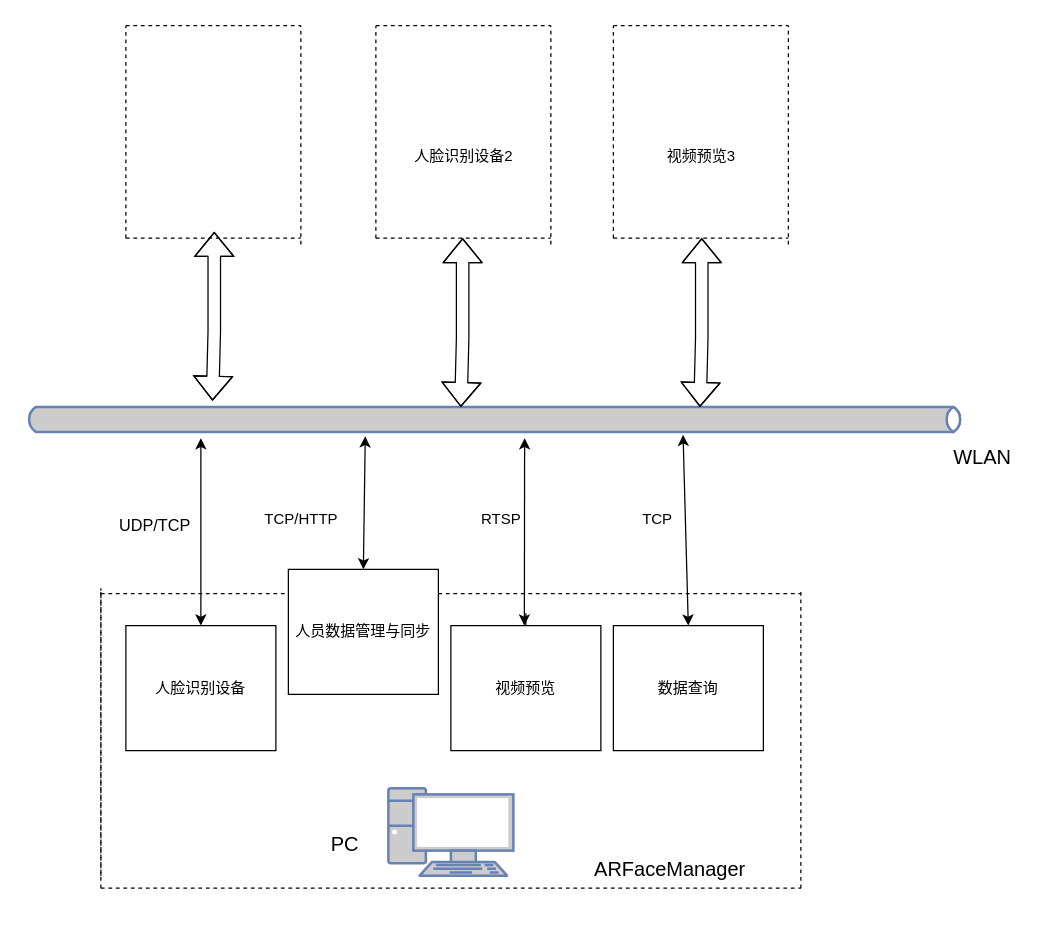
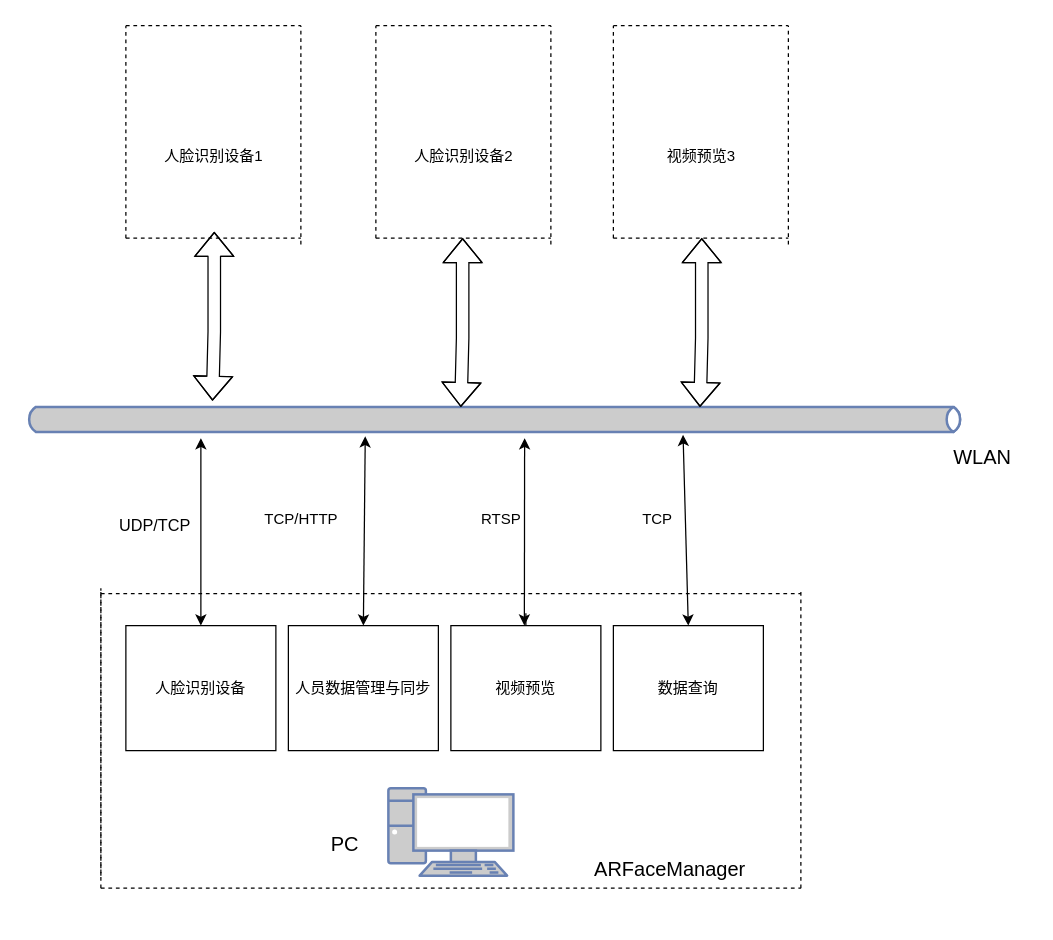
  <mxCell id="0" />
  <mxCell id="1" parent="0" />
  <mxCell id="2" value="" style="html=1;fillColor=#CCCCCC;strokeColor=#6881B3;gradientColor=none;gradientDirection=north;strokeWidth=2;shape=mxgraph.networks.bus;gradientColor=none;gradientDirection=north;fontColor=#ffffff;perimeter=backbonePerimeter;backboneSize=20;" vertex="1" parent="1"><mxGeometry x="20" y="320" width="750" height="30" as="geometry" /></mxCell>
  <mxCell id="3" value="" style="fontColor=#0066CC;verticalAlign=top;verticalLabelPosition=bottom;labelPosition=center;align=center;html=1;outlineConnect=0;fillColor=#CCCCCC;strokeColor=#6881B3;gradientColor=none;gradientDirection=north;strokeWidth=2;shape=mxgraph.networks.pc;" vertex="1" parent="1"><mxGeometry x="310" y="630" width="100" height="70" as="geometry" /></mxCell>
  <mxCell id="4" value="&lt;div style=&quot;font-size: 16px;&quot;&gt;&lt;font style=&quot;font-size: 16px;&quot;&gt;ARFaceManager&lt;/font&gt;&lt;/div&gt;&lt;div style=&quot;font-size: 16px;&quot;&gt;&lt;font style=&quot;font-size: 16px;&quot;&gt;&lt;br&gt;&lt;/font&gt;&lt;/div&gt;" style="text;html=1;align=center;verticalAlign=middle;resizable=0;points=[];autosize=1;strokeColor=none;fillColor=none;" vertex="1" parent="1"><mxGeometry x="465" y="680" width="140" height="50" as="geometry" /></mxCell>
  <mxCell id="5" value="&lt;div style=&quot;font-size: 13px;&quot;&gt;&lt;font style=&quot;font-size: 16px;&quot;&gt;WLAN&lt;/font&gt;&lt;/div&gt;" style="text;html=1;align=center;verticalAlign=middle;resizable=0;points=[];autosize=1;strokeColor=none;fillColor=none;" vertex="1" parent="1"><mxGeometry x="750" y="350" width="70" height="30" as="geometry" /></mxCell>
  <mxCell id="6" value="" style="endArrow=none;dashed=1;html=1;rounded=0;" edge="1" parent="1"><mxGeometry width="50" height="50" relative="1" as="geometry"><mxPoint x="80" y="474.41" as="sourcePoint" /><mxPoint x="640" y="474.41" as="targetPoint" /><Array as="points" /></mxGeometry></mxCell>
  <mxCell id="7" value="" style="endArrow=none;dashed=1;html=1;rounded=0;" edge="1" parent="1"><mxGeometry width="50" height="50" relative="1" as="geometry"><mxPoint x="80" y="700" as="sourcePoint" /><mxPoint x="80" y="470" as="targetPoint" /></mxGeometry></mxCell>
  <mxCell id="8" value="" style="endArrow=none;dashed=1;html=1;rounded=0;" edge="1" parent="1"><mxGeometry width="50" height="50" relative="1" as="geometry"><mxPoint x="80" y="710" as="sourcePoint" /><mxPoint x="80" y="470" as="targetPoint" /></mxGeometry></mxCell>
  <mxCell id="9" value="" style="endArrow=none;dashed=1;html=1;rounded=0;" edge="1" parent="1"><mxGeometry width="50" height="50" relative="1" as="geometry"><mxPoint x="80" y="710" as="sourcePoint" /><mxPoint x="640" y="710" as="targetPoint" /></mxGeometry></mxCell>
  <mxCell id="10" value="" style="endArrow=none;dashed=1;html=1;rounded=0;" edge="1" parent="1"><mxGeometry width="50" height="50" relative="1" as="geometry"><mxPoint x="640" y="710" as="sourcePoint" /><mxPoint x="640" y="470" as="targetPoint" /></mxGeometry></mxCell>
  <mxCell id="11" value="&lt;div style=&quot;font-size: 13px;&quot;&gt;&lt;font style=&quot;font-size: 16px;&quot;&gt;PC&lt;/font&gt;&lt;/div&gt;" style="text;html=1;align=center;verticalAlign=middle;resizable=0;points=[];autosize=1;strokeColor=none;fillColor=none;" vertex="1" parent="1"><mxGeometry x="250" y="660" width="50" height="30" as="geometry" /></mxCell>
  <mxCell id="12" value="" style="endArrow=none;dashed=1;html=1;rounded=0;" edge="1" parent="1"><mxGeometry width="50" height="50" relative="1" as="geometry"><mxPoint x="100" y="190" as="sourcePoint" /><mxPoint x="100" y="20" as="targetPoint" /></mxGeometry></mxCell>
  <mxCell id="13" value="&lt;div&gt;人脸识别设备&lt;/div&gt;" style="whiteSpace=wrap;html=1;align=center;verticalAlign=middle;treeFolding=1;treeMoving=1;newEdgeStyle={&quot;edgeStyle&quot;:&quot;elbowEdgeStyle&quot;,&quot;startArrow&quot;:&quot;none&quot;,&quot;endArrow&quot;:&quot;none&quot;};flipH=1;" vertex="1" parent="1"><mxGeometry x="100" y="500" width="120" height="100" as="geometry" /></mxCell>
  <mxCell id="14" value="" style="endArrow=classic;startArrow=classic;html=1;rounded=0;" edge="1" parent="1"><mxGeometry width="50" height="50" relative="1" as="geometry"><mxPoint x="160" y="500" as="sourcePoint" /><mxPoint x="160" y="350" as="targetPoint" /></mxGeometry></mxCell>
  <mxCell id="15" value="UDP/TCP" style="edgeLabel;html=1;align=center;verticalAlign=middle;resizable=0;points=[];fontSize=13;" vertex="1" connectable="0" parent="14"><mxGeometry x="0.243" y="-2" relative="1" as="geometry"><mxPoint x="-40" y="12" as="offset" /></mxGeometry></mxCell>
- <mxCell id="16" value="&lt;div&gt;人员数据管理与同步&lt;/div&gt;" style="whiteSpace=wrap;html=1;align=center;verticalAlign=middle;treeFolding=1;treeMoving=1;newEdgeStyle={&quot;edgeStyle&quot;:&quot;elbowEdgeStyle&quot;,&quot;startArrow&quot;:&quot;none&quot;,&quot;endArrow&quot;:&quot;none&quot;};flipH=1;" vertex="1" parent="1"><mxGeometry x="230" y="455" width="120" height="100" as="geometry" /></mxCell>
+ <mxCell id="16" value="&lt;div&gt;人员数据管理与同步&lt;/div&gt;" style="whiteSpace=wrap;html=1;align=center;verticalAlign=middle;treeFolding=1;treeMoving=1;newEdgeStyle={&quot;edgeStyle&quot;:&quot;elbowEdgeStyle&quot;,&quot;startArrow&quot;:&quot;none&quot;,&quot;endArrow&quot;:&quot;none&quot;};flipH=1;" vertex="1" parent="1"><mxGeometry x="230" y="500" width="120" height="100" as="geometry" /></mxCell>
  <mxCell id="17" value="&lt;div&gt;数据查询&lt;/div&gt;" style="whiteSpace=wrap;html=1;align=center;verticalAlign=middle;treeFolding=1;treeMoving=1;newEdgeStyle={&quot;edgeStyle&quot;:&quot;elbowEdgeStyle&quot;,&quot;startArrow&quot;:&quot;none&quot;,&quot;endArrow&quot;:&quot;none&quot;};flipH=1;" vertex="1" parent="1"><mxGeometry x="490" y="500" width="120" height="100" as="geometry" /></mxCell>
  <mxCell id="18" style="edgeStyle=elbowEdgeStyle;rounded=0;orthogonalLoop=1;jettySize=auto;html=1;startArrow=none;endArrow=none;" edge="1" parent="1" source="19"><mxGeometry relative="1" as="geometry"><mxPoint x="420" y="490" as="targetPoint" /></mxGeometry></mxCell>
  <mxCell id="19" value="&lt;div&gt;视频预览&lt;/div&gt;" style="whiteSpace=wrap;html=1;align=center;verticalAlign=middle;treeFolding=1;treeMoving=1;newEdgeStyle={&quot;edgeStyle&quot;:&quot;elbowEdgeStyle&quot;,&quot;startArrow&quot;:&quot;none&quot;,&quot;endArrow&quot;:&quot;none&quot;};flipH=1;" vertex="1" parent="1"><mxGeometry x="360" y="500" width="120" height="100" as="geometry" /></mxCell>
  <mxCell id="20" value="" style="endArrow=classic;startArrow=classic;html=1;rounded=0;entryX=0.362;entryY=0.951;entryDx=0;entryDy=0;entryPerimeter=0;exitX=0.5;exitY=0;exitDx=0;exitDy=0;" edge="1" parent="1" source="16" target="2"><mxGeometry width="50" height="50" relative="1" as="geometry"><mxPoint x="301.5" y="460" as="sourcePoint" /><mxPoint x="251.5" y="410" as="targetPoint" /></mxGeometry></mxCell>
  <mxCell id="21" value="&lt;div&gt;TCP/HTTP&lt;/div&gt;" style="text;html=1;align=center;verticalAlign=middle;resizable=0;points=[];autosize=1;strokeColor=none;fillColor=none;" vertex="1" parent="1"><mxGeometry x="200" y="400" width="80" height="30" as="geometry" /></mxCell>
  <mxCell id="22" value="" style="endArrow=classic;startArrow=classic;html=1;rounded=0;exitX=0.434;exitY=-0.032;exitDx=0;exitDy=0;exitPerimeter=0;entryX=0.532;entryY=1;entryDx=0;entryDy=0;entryPerimeter=0;" edge="1" parent="1" target="2"><mxGeometry width="50" height="50" relative="1" as="geometry"><mxPoint x="418.8" y="500" as="sourcePoint" /><mxPoint x="420.12" y="390" as="targetPoint" /></mxGeometry></mxCell>
  <mxCell id="23" value="RTSP" style="text;html=1;align=center;verticalAlign=middle;resizable=0;points=[];autosize=1;strokeColor=none;fillColor=none;" vertex="1" parent="1"><mxGeometry x="370" y="400" width="60" height="30" as="geometry" /></mxCell>
  <mxCell id="24" value="" style="endArrow=classic;startArrow=classic;html=1;rounded=0;entryX=0.701;entryY=0.912;entryDx=0;entryDy=0;entryPerimeter=0;" edge="1" parent="1" target="2"><mxGeometry width="50" height="50" relative="1" as="geometry"><mxPoint x="549.946" y="500" as="sourcePoint" /><mxPoint x="220" y="350" as="targetPoint" /></mxGeometry></mxCell>
  <mxCell id="25" value="&lt;div&gt;TCP&lt;/div&gt;" style="text;html=1;align=center;verticalAlign=middle;resizable=0;points=[];autosize=1;strokeColor=none;fillColor=none;" vertex="1" parent="1"><mxGeometry x="500" y="400" width="50" height="30" as="geometry" /></mxCell>
  <mxCell id="26" value="" style="endArrow=none;dashed=1;html=1;rounded=0;" edge="1" parent="1"><mxGeometry width="50" height="50" relative="1" as="geometry"><mxPoint x="100" y="20" as="sourcePoint" /><mxPoint x="240" y="20" as="targetPoint" /></mxGeometry></mxCell>
  <mxCell id="27" value="" style="endArrow=none;dashed=1;html=1;rounded=0;" edge="1" parent="1"><mxGeometry width="50" height="50" relative="1" as="geometry"><mxPoint x="100" y="190" as="sourcePoint" /><mxPoint x="240" y="190" as="targetPoint" /></mxGeometry></mxCell>
  <mxCell id="28" value="" style="endArrow=none;dashed=1;html=1;rounded=0;" edge="1" parent="1"><mxGeometry width="50" height="50" relative="1" as="geometry"><mxPoint x="240" y="195" as="sourcePoint" /><mxPoint x="240" y="20" as="targetPoint" /></mxGeometry></mxCell>
+ <mxCell id="29" value="&lt;div&gt;人脸识别设备1&lt;/div&gt;" style="text;html=1;align=center;verticalAlign=middle;resizable=0;points=[];autosize=1;strokeColor=none;fillColor=none;" vertex="1" parent="1"><mxGeometry x="120" y="110" width="100" height="30" as="geometry" /></mxCell>
  <mxCell id="30" value="" style="endArrow=none;dashed=1;html=1;rounded=0;" edge="1" parent="1"><mxGeometry width="50" height="50" relative="1" as="geometry"><mxPoint x="300" y="190" as="sourcePoint" /><mxPoint x="300" y="20" as="targetPoint" /></mxGeometry></mxCell>
  <mxCell id="31" value="" style="endArrow=none;dashed=1;html=1;rounded=0;" edge="1" parent="1"><mxGeometry width="50" height="50" relative="1" as="geometry"><mxPoint x="300" y="20" as="sourcePoint" /><mxPoint x="440" y="20" as="targetPoint" /></mxGeometry></mxCell>
  <mxCell id="32" value="" style="endArrow=none;dashed=1;html=1;rounded=0;" edge="1" parent="1"><mxGeometry width="50" height="50" relative="1" as="geometry"><mxPoint x="300" y="190" as="sourcePoint" /><mxPoint x="440" y="190" as="targetPoint" /></mxGeometry></mxCell>
  <mxCell id="33" value="" style="endArrow=none;dashed=1;html=1;rounded=0;" edge="1" parent="1"><mxGeometry width="50" height="50" relative="1" as="geometry"><mxPoint x="440" y="195" as="sourcePoint" /><mxPoint x="440" y="20" as="targetPoint" /></mxGeometry></mxCell>
  <mxCell id="34" value="&lt;div&gt;人脸识别设备2&lt;/div&gt;" style="text;html=1;align=center;verticalAlign=middle;resizable=0;points=[];autosize=1;strokeColor=none;fillColor=none;" vertex="1" parent="1"><mxGeometry x="320" y="110" width="100" height="30" as="geometry" /></mxCell>
  <mxCell id="35" value="" style="shape=flexArrow;endArrow=classic;startArrow=classic;html=1;rounded=0;entryX=0.464;entryY=0.167;entryDx=0;entryDy=0;entryPerimeter=0;" edge="1" parent="1" target="2"><mxGeometry width="100" height="100" relative="1" as="geometry"><mxPoint x="369.41" y="190" as="sourcePoint" /><mxPoint x="369.41" y="310" as="targetPoint" /><Array as="points"><mxPoint x="369.41" y="270" /></Array></mxGeometry></mxCell>
  <mxCell id="36" value="" style="shape=flexArrow;endArrow=classic;startArrow=classic;html=1;rounded=0;entryX=0.464;entryY=0.167;entryDx=0;entryDy=0;entryPerimeter=0;" edge="1" parent="1"><mxGeometry width="100" height="100" relative="1" as="geometry"><mxPoint x="170.71" y="185" as="sourcePoint" /><mxPoint x="169.3" y="320" as="targetPoint" /><Array as="points"><mxPoint x="170.71" y="265" /></Array></mxGeometry></mxCell>
  <mxCell id="37" value="" style="endArrow=none;dashed=1;html=1;rounded=0;" edge="1" parent="1"><mxGeometry width="50" height="50" relative="1" as="geometry"><mxPoint x="490" y="190" as="sourcePoint" /><mxPoint x="490" y="20" as="targetPoint" /></mxGeometry></mxCell>
  <mxCell id="38" value="" style="endArrow=none;dashed=1;html=1;rounded=0;" edge="1" parent="1"><mxGeometry width="50" height="50" relative="1" as="geometry"><mxPoint x="490" y="20" as="sourcePoint" /><mxPoint x="630" y="20" as="targetPoint" /></mxGeometry></mxCell>
  <mxCell id="39" value="" style="endArrow=none;dashed=1;html=1;rounded=0;" edge="1" parent="1"><mxGeometry width="50" height="50" relative="1" as="geometry"><mxPoint x="490" y="190" as="sourcePoint" /><mxPoint x="630" y="190" as="targetPoint" /></mxGeometry></mxCell>
  <mxCell id="40" value="" style="endArrow=none;dashed=1;html=1;rounded=0;" edge="1" parent="1"><mxGeometry width="50" height="50" relative="1" as="geometry"><mxPoint x="630" y="195" as="sourcePoint" /><mxPoint x="630" y="20" as="targetPoint" /></mxGeometry></mxCell>
  <mxCell id="41" value="&lt;div&gt;视频预览3&lt;/div&gt;" style="text;html=1;align=center;verticalAlign=middle;resizable=0;points=[];autosize=1;strokeColor=none;fillColor=none;" vertex="1" parent="1"><mxGeometry x="510" y="110" width="100" height="30" as="geometry" /></mxCell>
  <mxCell id="42" value="" style="shape=flexArrow;endArrow=classic;startArrow=classic;html=1;rounded=0;entryX=0.464;entryY=0.167;entryDx=0;entryDy=0;entryPerimeter=0;" edge="1" parent="1"><mxGeometry width="100" height="100" relative="1" as="geometry"><mxPoint x="560.71" y="190" as="sourcePoint" /><mxPoint x="559.3" y="325" as="targetPoint" /><Array as="points"><mxPoint x="560.71" y="270" /></Array></mxGeometry></mxCell>
